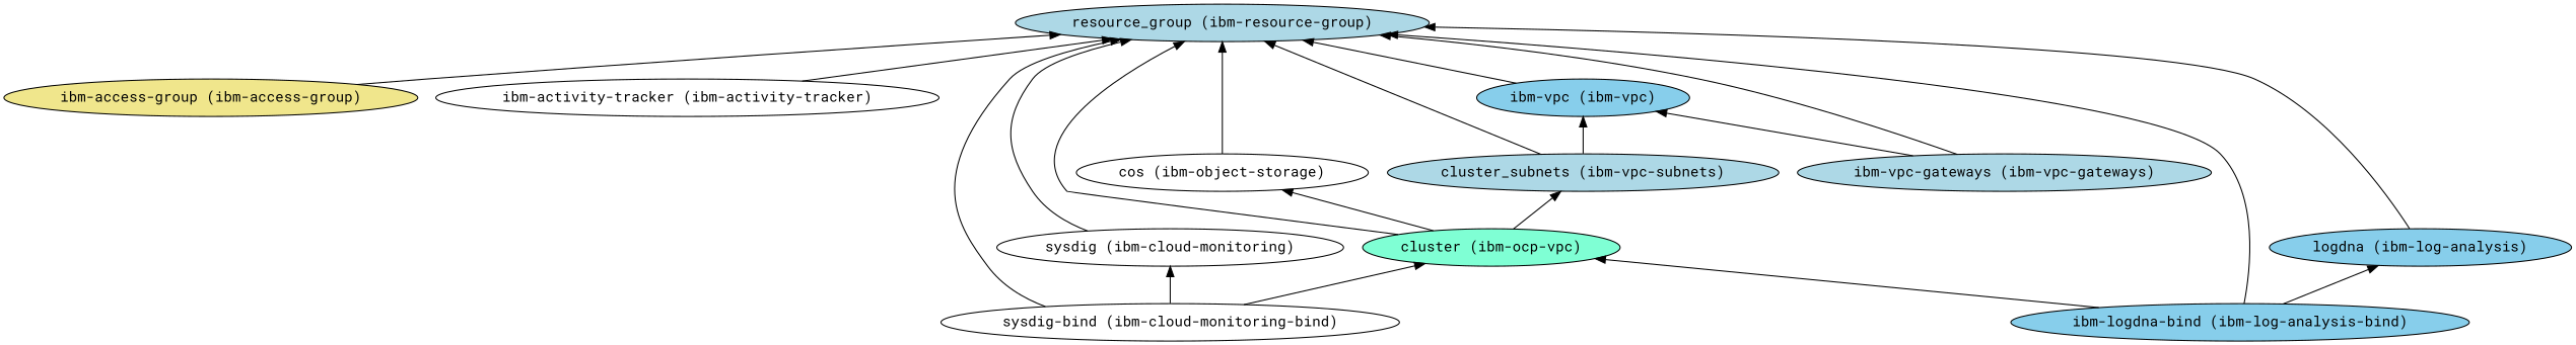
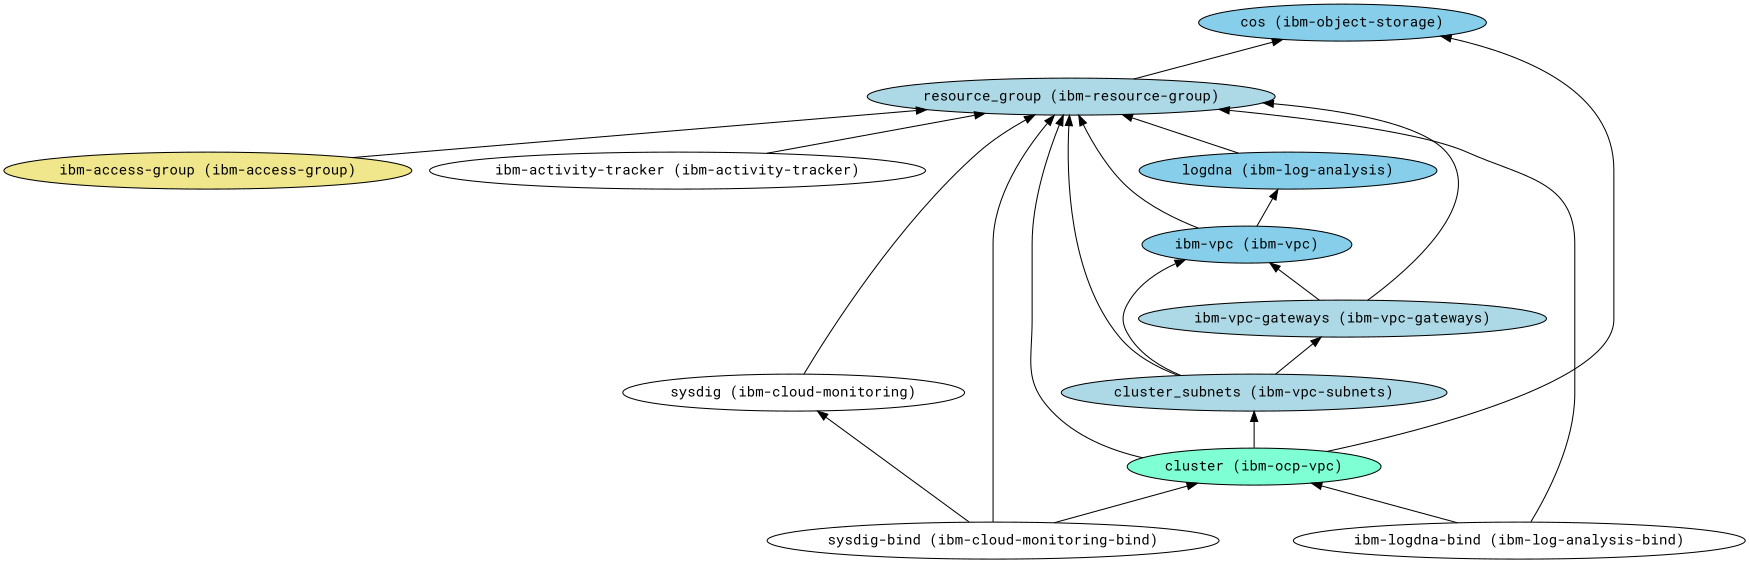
  digraph {
    fontname="Roboto Mono"
    rankdir=BT
    node [fillcolor=white fontname="Roboto Mono" style=filled]
    edge [fontname="Roboto Mono"]
    "ibm-access-group (ibm-access-group)" [fillcolor=khaki]
    "resource_group (ibm-resource-group)" [fillcolor=lightblue]
    "ibm-activity-tracker (ibm-activity-tracker)"
    "sysdig (ibm-cloud-monitoring)"
    "sysdig-bind (ibm-cloud-monitoring-bind)"
    "cluster (ibm-ocp-vpc)" [fillcolor=aquamarine]
-   "cos (ibm-object-storage)"
+   "cos (ibm-object-storage)" [fillcolor=skyblue]
    "cluster_subnets (ibm-vpc-subnets)" [fillcolor=lightblue]
    "ibm-vpc (ibm-vpc)" [fillcolor=skyblue]
    "ibm-vpc-gateways (ibm-vpc-gateways)" [fillcolor=lightblue]
    "logdna (ibm-log-analysis)" [fillcolor=skyblue]
-   "ibm-logdna-bind (ibm-log-analysis-bind)" [fillcolor=skyblue]
+   "ibm-logdna-bind (ibm-log-analysis-bind)"
    "ibm-access-group (ibm-access-group)" -> "resource_group (ibm-resource-group)"
    "ibm-activity-tracker (ibm-activity-tracker)" -> "resource_group (ibm-resource-group)"
    "sysdig (ibm-cloud-monitoring)" -> "resource_group (ibm-resource-group)"
    "sysdig-bind (ibm-cloud-monitoring-bind)" -> "resource_group (ibm-resource-group)"
    "sysdig-bind (ibm-cloud-monitoring-bind)" -> "sysdig (ibm-cloud-monitoring)"
    "sysdig-bind (ibm-cloud-monitoring-bind)" -> "cluster (ibm-ocp-vpc)"
    "cluster (ibm-ocp-vpc)" -> "resource_group (ibm-resource-group)"
    "cluster (ibm-ocp-vpc)" -> "cos (ibm-object-storage)"
    "cluster (ibm-ocp-vpc)" -> "cluster_subnets (ibm-vpc-subnets)"
-   "cos (ibm-object-storage)" -> "resource_group (ibm-resource-group)"
+   "resource_group (ibm-resource-group)" -> "cos (ibm-object-storage)"
    "cluster_subnets (ibm-vpc-subnets)" -> "resource_group (ibm-resource-group)"
    "cluster_subnets (ibm-vpc-subnets)" -> "ibm-vpc (ibm-vpc)"
+   "cluster_subnets (ibm-vpc-subnets)" -> "ibm-vpc-gateways (ibm-vpc-gateways)"
    "ibm-vpc (ibm-vpc)" -> "resource_group (ibm-resource-group)"
    "ibm-vpc-gateways (ibm-vpc-gateways)" -> "resource_group (ibm-resource-group)"
    "ibm-vpc-gateways (ibm-vpc-gateways)" -> "ibm-vpc (ibm-vpc)"
    "logdna (ibm-log-analysis)" -> "resource_group (ibm-resource-group)"
    "ibm-logdna-bind (ibm-log-analysis-bind)" -> "resource_group (ibm-resource-group)"
    "ibm-logdna-bind (ibm-log-analysis-bind)" -> "cluster (ibm-ocp-vpc)"
-   "ibm-logdna-bind (ibm-log-analysis-bind)" -> "logdna (ibm-log-analysis)"
+   "ibm-vpc (ibm-vpc)" -> "logdna (ibm-log-analysis)"
  }
